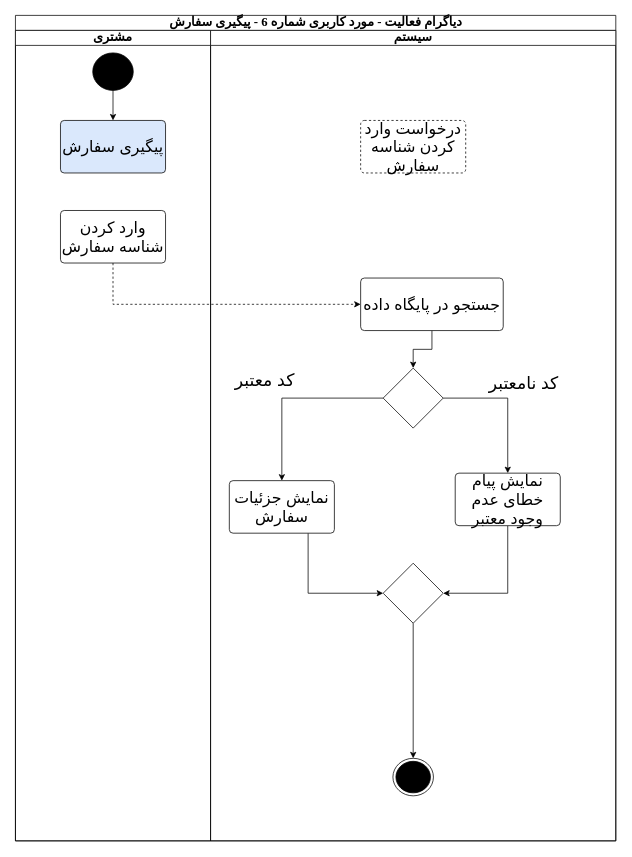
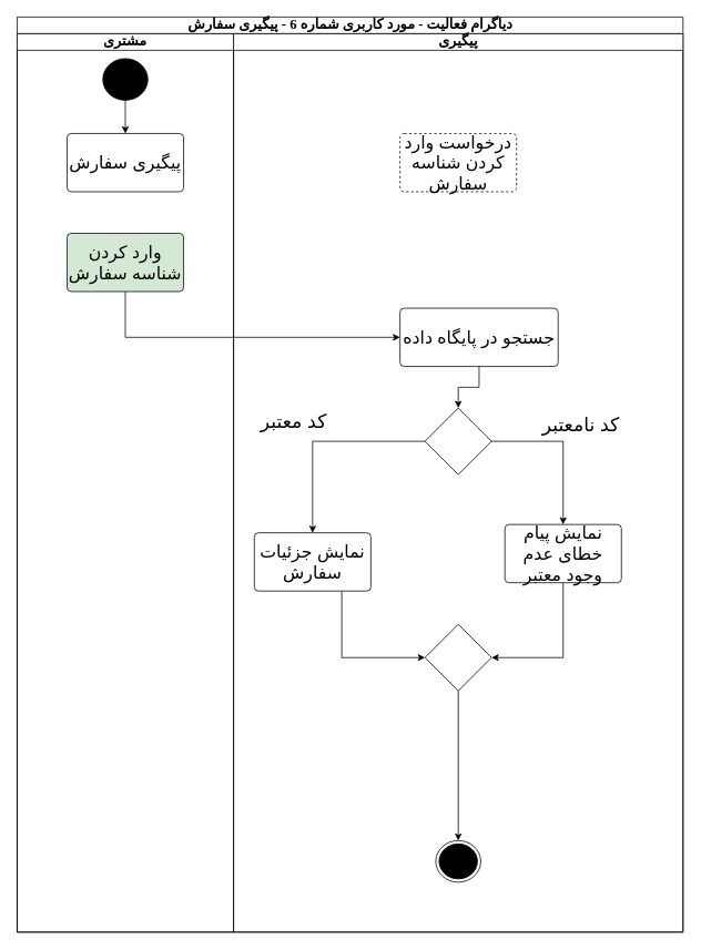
  <mxCell id="0" />
  <mxCell id="1" parent="0" />
  <mxCell id="2" value="دیاگرام فعالیت - مورد کاربری شماره 6 - پیگیری سفارش" style="swimlane;html=1;childLayout=stackLayout;startSize=20;rounded=0;shadow=0;comic=0;labelBackgroundColor=none;strokeWidth=1;fontFamily=Verdana;fontSize=17;align=center;" parent="1" vertex="1"><mxGeometry x="20" y="20" width="800" height="1100" as="geometry" /></mxCell>
  <mxCell id="3" value="مشتری" style="swimlane;startSize=20;whiteSpace=wrap;html=1;fontSize=17;" parent="2" vertex="1"><mxGeometry y="20" width="260" height="1080" as="geometry" /></mxCell>
  <mxCell id="4" style="edgeStyle=orthogonalEdgeStyle;rounded=0;orthogonalLoop=1;jettySize=auto;html=1;entryX=0.5;entryY=0;entryDx=0;entryDy=0;" edge="1" parent="3" source="5" target="6"><mxGeometry relative="1" as="geometry" /></mxCell>
  <mxCell id="5" value="" style="ellipse;fillColor=strokeColor;html=1;" parent="3" vertex="1"><mxGeometry x="103" y="30" width="54" height="50" as="geometry" /></mxCell>
- <mxCell id="6" value="&lt;font style=&quot;font-size: 21px;&quot;&gt;پیگیری سفارش&lt;/font&gt;" style="html=1;align=center;verticalAlign=middle;rounded=1;absoluteArcSize=1;arcSize=10;dashed=0;whiteSpace=wrap;fillColor=#dae8fc;" vertex="1" parent="3"><mxGeometry x="60" y="120" width="140" height="70" as="geometry" /></mxCell>
- <mxCell id="7" value="&lt;font style=&quot;font-size: 21px;&quot;&gt;وارد کردن شناسه سفارش&lt;/font&gt;" style="html=1;align=center;verticalAlign=middle;rounded=1;absoluteArcSize=1;arcSize=10;dashed=0;whiteSpace=wrap;" vertex="1" parent="3"><mxGeometry x="60" y="240" width="140" height="70" as="geometry" /></mxCell>
- <mxCell id="8" value="سیستم" style="swimlane;startSize=20;whiteSpace=wrap;html=1;fontSize=17;" parent="2" vertex="1"><mxGeometry x="260" y="20" width="540" height="1080" as="geometry" /></mxCell>
+ <mxCell id="6" value="&lt;font style=&quot;font-size: 21px;&quot;&gt;پیگیری سفارش&lt;/font&gt;" style="html=1;align=center;verticalAlign=middle;rounded=1;absoluteArcSize=1;arcSize=10;dashed=0;whiteSpace=wrap;" vertex="1" parent="3"><mxGeometry x="60" y="120" width="140" height="70" as="geometry" /></mxCell>
+ <mxCell id="7" value="&lt;font style=&quot;font-size: 21px;&quot;&gt;وارد کردن شناسه سفارش&lt;/font&gt;" style="html=1;align=center;verticalAlign=middle;rounded=1;absoluteArcSize=1;arcSize=10;dashed=0;whiteSpace=wrap;fillColor=#d5e8d4;" vertex="1" parent="3"><mxGeometry x="60" y="240" width="140" height="70" as="geometry" /></mxCell>
+ <mxCell id="8" value="پیگیری" style="swimlane;startSize=20;whiteSpace=wrap;html=1;fontSize=17;" parent="2" vertex="1"><mxGeometry x="260" y="20" width="540" height="1080" as="geometry" /></mxCell>
  <mxCell id="9" style="edgeStyle=orthogonalEdgeStyle;rounded=0;orthogonalLoop=1;jettySize=auto;html=1;entryX=1;entryY=0.5;entryDx=0;entryDy=0;" edge="1" parent="8"><mxGeometry relative="1" as="geometry"><mxPoint x="446" y="690.077" as="sourcePoint" /><Array as="points"><mxPoint x="466" y="690" /><mxPoint x="466" y="840" /></Array></mxGeometry></mxCell>
  <mxCell id="10" value="&lt;font style=&quot;font-size: 21px;&quot;&gt;درخواست وارد کردن شناسه سفارش&lt;/font&gt;" style="html=1;align=center;verticalAlign=middle;rounded=1;absoluteArcSize=1;arcSize=10;dashed=1;whiteSpace=wrap;" vertex="1" parent="8"><mxGeometry x="200" y="120" width="140" height="70" as="geometry" /></mxCell>
  <mxCell id="11" style="edgeStyle=orthogonalEdgeStyle;rounded=0;orthogonalLoop=1;jettySize=auto;html=1;entryX=0.5;entryY=0;entryDx=0;entryDy=0;" edge="1" parent="8" source="12" target="17"><mxGeometry relative="1" as="geometry" /></mxCell>
  <mxCell id="12" value="&lt;font style=&quot;font-size: 21px;&quot;&gt;جستجو در پایگاه داده&lt;/font&gt;" style="html=1;align=center;verticalAlign=middle;rounded=1;absoluteArcSize=1;arcSize=10;dashed=0;whiteSpace=wrap;" vertex="1" parent="8"><mxGeometry x="200" y="330" width="190" height="70" as="geometry" /></mxCell>
  <mxCell id="13" style="edgeStyle=orthogonalEdgeStyle;rounded=0;orthogonalLoop=1;jettySize=auto;html=1;entryX=0.5;entryY=0;entryDx=0;entryDy=0;" edge="1" parent="8" source="17" target="21"><mxGeometry relative="1" as="geometry" /></mxCell>
  <mxCell id="14" value="&lt;span style=&quot;font-size: 23px;&quot;&gt;کد نامعتبر&lt;/span&gt;" style="edgeLabel;html=1;align=center;verticalAlign=middle;resizable=0;points=[];" vertex="1" connectable="0" parent="13"><mxGeometry x="0.294" y="-4" relative="1" as="geometry"><mxPoint x="24" y="-54" as="offset" /></mxGeometry></mxCell>
  <mxCell id="15" style="edgeStyle=orthogonalEdgeStyle;rounded=0;orthogonalLoop=1;jettySize=auto;html=1;entryX=0.5;entryY=0;entryDx=0;entryDy=0;" edge="1" parent="8" source="17" target="19"><mxGeometry relative="1" as="geometry" /></mxCell>
  <mxCell id="16" value="&lt;font style=&quot;font-size: 23px;&quot;&gt;کد معتبر&lt;/font&gt;" style="edgeLabel;html=1;align=center;verticalAlign=middle;resizable=0;points=[];" vertex="1" connectable="0" parent="15"><mxGeometry x="0.387" y="-1" relative="1" as="geometry"><mxPoint x="-23" y="-59" as="offset" /></mxGeometry></mxCell>
  <mxCell id="17" value="" style="rhombus;whiteSpace=wrap;html=1;" vertex="1" parent="8"><mxGeometry x="230" y="450" width="80" height="80" as="geometry" /></mxCell>
  <mxCell id="18" style="edgeStyle=orthogonalEdgeStyle;rounded=0;orthogonalLoop=1;jettySize=auto;html=1;entryX=0;entryY=0.5;entryDx=0;entryDy=0;" edge="1" parent="8" source="19" target="23"><mxGeometry relative="1" as="geometry"><Array as="points"><mxPoint x="130" y="750" /></Array></mxGeometry></mxCell>
  <mxCell id="19" value="&lt;font style=&quot;font-size: 21px;&quot;&gt;نمایش جزئیات سفارش&lt;/font&gt;" style="html=1;align=center;verticalAlign=middle;rounded=1;absoluteArcSize=1;arcSize=10;dashed=0;whiteSpace=wrap;" vertex="1" parent="8"><mxGeometry x="25" y="600" width="140" height="70" as="geometry" /></mxCell>
  <mxCell id="20" style="edgeStyle=orthogonalEdgeStyle;rounded=0;orthogonalLoop=1;jettySize=auto;html=1;entryX=1;entryY=0.5;entryDx=0;entryDy=0;" edge="1" parent="8" source="21" target="23"><mxGeometry relative="1" as="geometry"><Array as="points"><mxPoint x="396" y="750" /></Array></mxGeometry></mxCell>
  <mxCell id="21" value="&lt;span style=&quot;font-size: 21px;&quot;&gt;نمایش پیام خطای عدم وجود معتبر&lt;/span&gt;" style="html=1;align=center;verticalAlign=middle;rounded=1;absoluteArcSize=1;arcSize=10;dashed=0;whiteSpace=wrap;" vertex="1" parent="8"><mxGeometry x="326" y="590" width="140" height="70" as="geometry" /></mxCell>
  <mxCell id="22" style="edgeStyle=orthogonalEdgeStyle;rounded=0;orthogonalLoop=1;jettySize=auto;html=1;entryX=0.5;entryY=0;entryDx=0;entryDy=0;" edge="1" parent="8" source="23" target="24"><mxGeometry relative="1" as="geometry" /></mxCell>
  <mxCell id="23" value="" style="rhombus;whiteSpace=wrap;html=1;" vertex="1" parent="8"><mxGeometry x="230" y="710" width="80" height="80" as="geometry" /></mxCell>
  <mxCell id="24" value="" style="ellipse;html=1;shape=endState;fillColor=strokeColor;" vertex="1" parent="8"><mxGeometry x="243" y="970" width="54" height="50" as="geometry" /></mxCell>
- <mxCell id="25" style="edgeStyle=orthogonalEdgeStyle;rounded=0;orthogonalLoop=1;jettySize=auto;html=1;entryX=0;entryY=0.5;entryDx=0;entryDy=0;dashed=1;" edge="1" parent="2" source="7" target="12"><mxGeometry relative="1" as="geometry"><Array as="points"><mxPoint x="130" y="385" /></Array></mxGeometry></mxCell>
+ <mxCell id="25" style="edgeStyle=orthogonalEdgeStyle;rounded=0;orthogonalLoop=1;jettySize=auto;html=1;entryX=0;entryY=0.5;entryDx=0;entryDy=0;" edge="1" parent="2" source="7" target="12"><mxGeometry relative="1" as="geometry"><Array as="points"><mxPoint x="130" y="385" /></Array></mxGeometry></mxCell>
